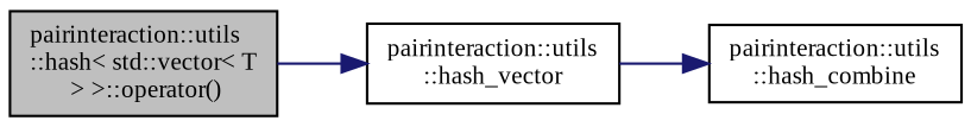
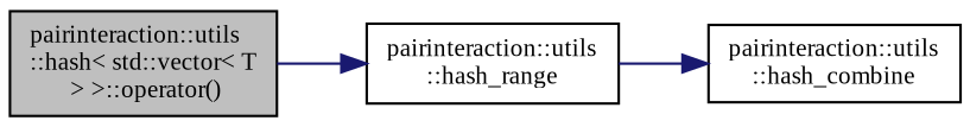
  digraph {
    rankdir=LR
    fontname="Liberation Serif"
    node [color=black fontname="Liberation Serif" fontsize=10 shape=record]
    edge [color=midnightblue fontname="Liberation Serif" fontsize=10 labelfontname=Helvetica labelfontsize=10 style=solid]
    n1 [fillcolor=grey75 fontcolor=black height=0.2 label="pairinteraction::utils\l::hash\< std::vector\< T\l \> \>::operator()" style=filled width=0.4]
-   n2 [height=0.2 label="pairinteraction::utils\l::hash_vector" width=0.4]
+   n2 [height=0.2 label="pairinteraction::utils\l::hash_range" width=0.4]
    n3 [height=0.2 label="pairinteraction::utils\l::hash_combine" width=0.4]
    n1 -> n2
    n2 -> n3
  }
